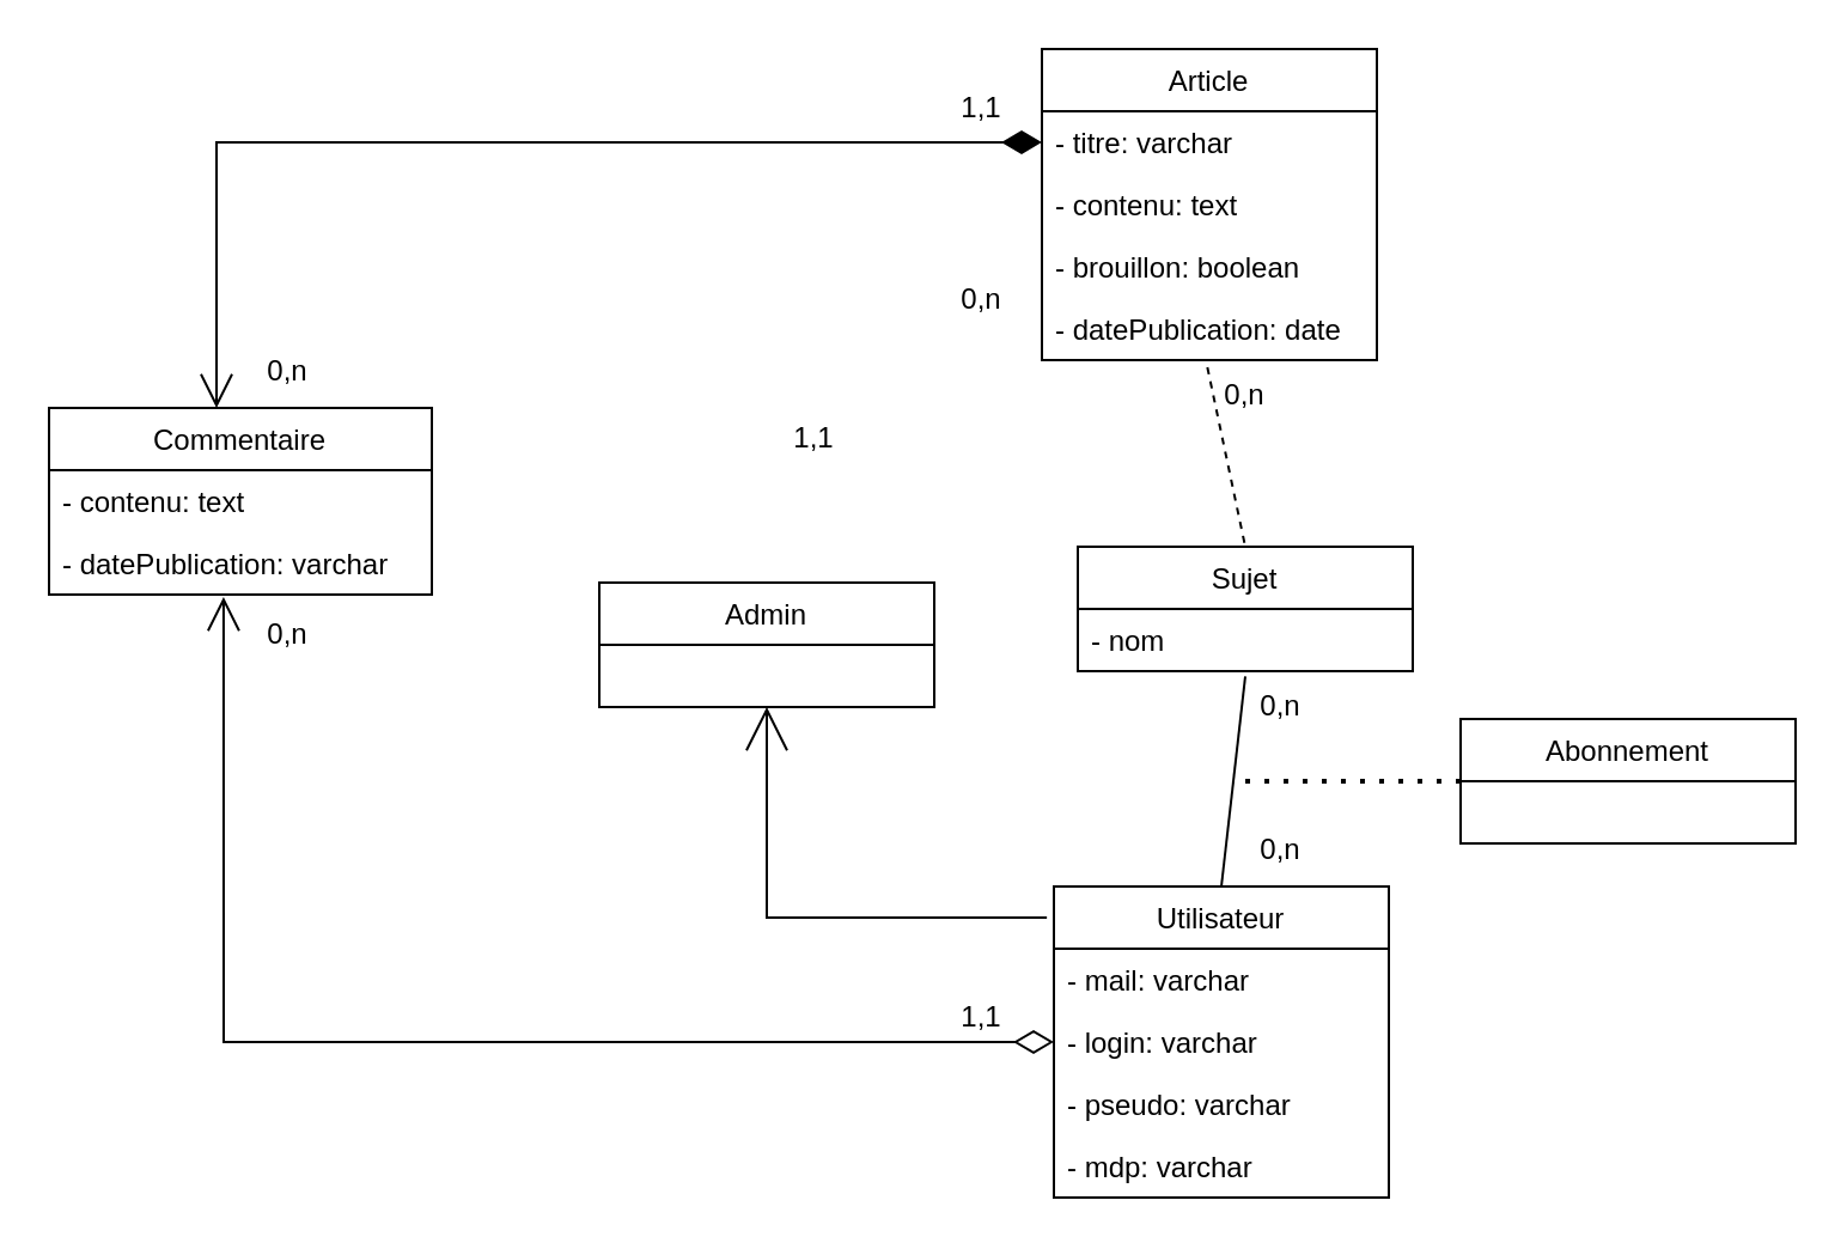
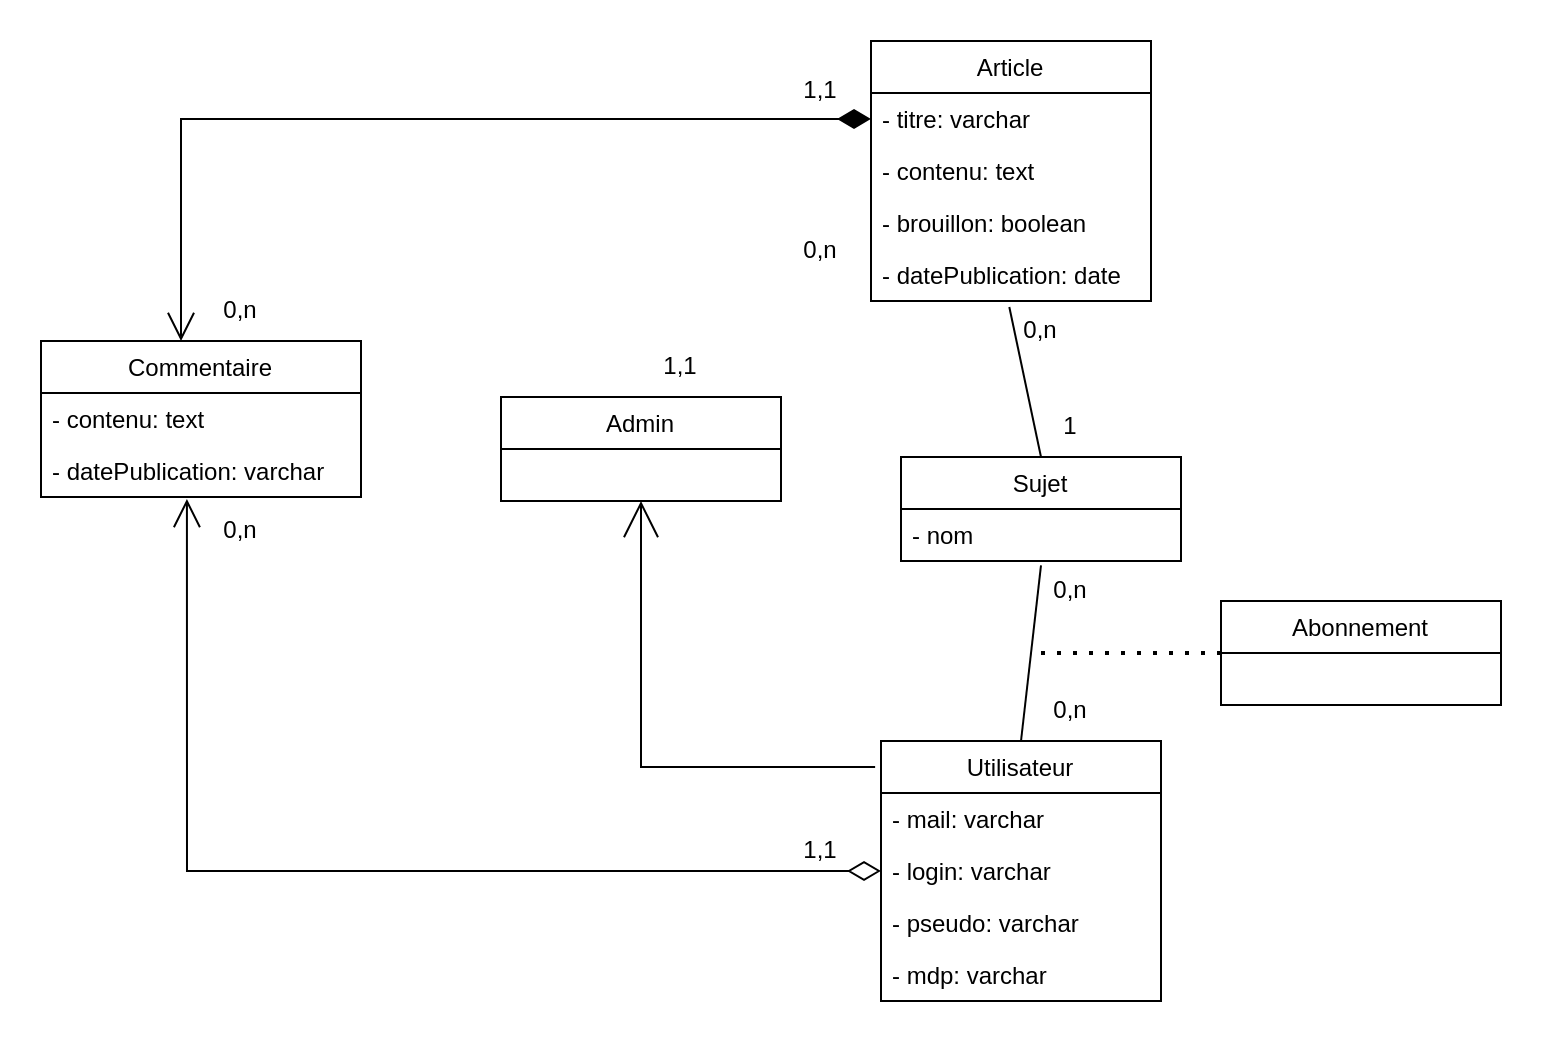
  <mxCell id="0" />
  <mxCell id="1" parent="0" />
  <mxCell id="2" value="Utilisateur" style="swimlane;fontStyle=0;childLayout=stackLayout;horizontal=1;startSize=26;fillColor=none;horizontalStack=0;resizeParent=1;resizeParentMax=0;resizeLast=0;collapsible=1;marginBottom=0;" vertex="1" parent="1"><mxGeometry x="440" y="370" width="140" height="130" as="geometry" /></mxCell>
  <mxCell id="3" value="- mail: varchar" style="text;strokeColor=none;fillColor=none;align=left;verticalAlign=top;spacingLeft=4;spacingRight=4;overflow=hidden;rotatable=0;points=[[0,0.5],[1,0.5]];portConstraint=eastwest;" vertex="1" parent="2"><mxGeometry y="26" width="140" height="26" as="geometry" /></mxCell>
  <mxCell id="4" value="- login: varchar" style="text;strokeColor=none;fillColor=none;align=left;verticalAlign=top;spacingLeft=4;spacingRight=4;overflow=hidden;rotatable=0;points=[[0,0.5],[1,0.5]];portConstraint=eastwest;" vertex="1" parent="2"><mxGeometry y="52" width="140" height="26" as="geometry" /></mxCell>
  <mxCell id="5" value="- pseudo: varchar" style="text;strokeColor=none;fillColor=none;align=left;verticalAlign=top;spacingLeft=4;spacingRight=4;overflow=hidden;rotatable=0;points=[[0,0.5],[1,0.5]];portConstraint=eastwest;" vertex="1" parent="2"><mxGeometry y="78" width="140" height="26" as="geometry" /></mxCell>
  <mxCell id="6" value="- mdp: varchar" style="text;strokeColor=none;fillColor=none;align=left;verticalAlign=top;spacingLeft=4;spacingRight=4;overflow=hidden;rotatable=0;points=[[0,0.5],[1,0.5]];portConstraint=eastwest;" vertex="1" parent="2"><mxGeometry y="104" width="140" height="26" as="geometry" /></mxCell>
  <mxCell id="7" value="Article" style="swimlane;fontStyle=0;childLayout=stackLayout;horizontal=1;startSize=26;fillColor=none;horizontalStack=0;resizeParent=1;resizeParentMax=0;resizeLast=0;collapsible=1;marginBottom=0;" vertex="1" parent="1"><mxGeometry x="435" y="20" width="140" height="130" as="geometry" /></mxCell>
  <mxCell id="8" value="- titre: varchar" style="text;strokeColor=none;fillColor=none;align=left;verticalAlign=top;spacingLeft=4;spacingRight=4;overflow=hidden;rotatable=0;points=[[0,0.5],[1,0.5]];portConstraint=eastwest;" vertex="1" parent="7"><mxGeometry y="26" width="140" height="26" as="geometry" /></mxCell>
  <mxCell id="9" value="- contenu: text" style="text;strokeColor=none;fillColor=none;align=left;verticalAlign=top;spacingLeft=4;spacingRight=4;overflow=hidden;rotatable=0;points=[[0,0.5],[1,0.5]];portConstraint=eastwest;" vertex="1" parent="7"><mxGeometry y="52" width="140" height="26" as="geometry" /></mxCell>
  <mxCell id="10" value="- brouillon: boolean" style="text;strokeColor=none;fillColor=none;align=left;verticalAlign=top;spacingLeft=4;spacingRight=4;overflow=hidden;rotatable=0;points=[[0,0.5],[1,0.5]];portConstraint=eastwest;" vertex="1" parent="7"><mxGeometry y="78" width="140" height="26" as="geometry" /></mxCell>
  <mxCell id="11" value="- datePublication: date" style="text;strokeColor=none;fillColor=none;align=left;verticalAlign=top;spacingLeft=4;spacingRight=4;overflow=hidden;rotatable=0;points=[[0,0.5],[1,0.5]];portConstraint=eastwest;" vertex="1" parent="7"><mxGeometry y="104" width="140" height="26" as="geometry" /></mxCell>
  <mxCell id="12" value="Commentaire" style="swimlane;fontStyle=0;childLayout=stackLayout;horizontal=1;startSize=26;fillColor=none;horizontalStack=0;resizeParent=1;resizeParentMax=0;resizeLast=0;collapsible=1;marginBottom=0;" vertex="1" parent="1"><mxGeometry x="20" y="170" width="160" height="78" as="geometry" /></mxCell>
  <mxCell id="13" value="- contenu: text" style="text;strokeColor=none;fillColor=none;align=left;verticalAlign=top;spacingLeft=4;spacingRight=4;overflow=hidden;rotatable=0;points=[[0,0.5],[1,0.5]];portConstraint=eastwest;" vertex="1" parent="12"><mxGeometry y="26" width="160" height="26" as="geometry" /></mxCell>
  <mxCell id="14" value="- datePublication: varchar" style="text;strokeColor=none;fillColor=none;align=left;verticalAlign=top;spacingLeft=4;spacingRight=4;overflow=hidden;rotatable=0;points=[[0,0.5],[1,0.5]];portConstraint=eastwest;" vertex="1" parent="12"><mxGeometry y="52" width="160" height="26" as="geometry" /></mxCell>
  <mxCell id="15" value="" style="endArrow=open;html=1;endSize=12;startArrow=diamondThin;startSize=14;startFill=0;edgeStyle=orthogonalEdgeStyle;align=left;verticalAlign=bottom;rounded=0;exitX=0;exitY=0.5;exitDx=0;exitDy=0;entryX=0.456;entryY=1.038;entryDx=0;entryDy=0;entryPerimeter=0;" edge="1" parent="1" source="4" target="14"><mxGeometry x="-1" y="3" relative="1" as="geometry"><mxPoint x="420" y="240" as="sourcePoint" /><mxPoint x="580" y="240" as="targetPoint" /></mxGeometry></mxCell>
  <mxCell id="16" value="1,1" style="text;html=1;strokeColor=none;fillColor=none;align=center;verticalAlign=middle;whiteSpace=wrap;rounded=0;" vertex="1" parent="1"><mxGeometry x="380" y="410" width="60" height="30" as="geometry" /></mxCell>
  <mxCell id="17" value="0,n" style="text;html=1;strokeColor=none;fillColor=none;align=center;verticalAlign=middle;whiteSpace=wrap;rounded=0;" vertex="1" parent="1"><mxGeometry x="90" y="250" width="60" height="30" as="geometry" /></mxCell>
  <mxCell id="18" value="" style="endArrow=open;html=1;endSize=12;startArrow=diamondThin;startSize=14;startFill=1;edgeStyle=orthogonalEdgeStyle;align=left;verticalAlign=bottom;rounded=0;exitX=0;exitY=0.5;exitDx=0;exitDy=0;entryX=0;entryY=1;entryDx=0;entryDy=0;" edge="1" parent="1" source="8" target="20"><mxGeometry x="-1" y="3" relative="1" as="geometry"><mxPoint x="420" y="240" as="sourcePoint" /><mxPoint x="580" y="240" as="targetPoint" /><Array as="points"><mxPoint x="90" y="59" /></Array></mxGeometry></mxCell>
  <mxCell id="19" value="1,1" style="text;html=1;strokeColor=none;fillColor=none;align=center;verticalAlign=middle;whiteSpace=wrap;rounded=0;" vertex="1" parent="1"><mxGeometry x="380" y="30" width="60" height="30" as="geometry" /></mxCell>
  <mxCell id="20" value="0,n" style="text;html=1;strokeColor=none;fillColor=none;align=center;verticalAlign=middle;whiteSpace=wrap;rounded=0;" vertex="1" parent="1"><mxGeometry x="90" y="140" width="60" height="30" as="geometry" /></mxCell>
- <mxCell id="21" value="Admin" style="swimlane;fontStyle=0;childLayout=stackLayout;horizontal=1;startSize=26;fillColor=none;horizontalStack=0;resizeParent=1;resizeParentMax=0;resizeLast=0;collapsible=1;marginBottom=0;" vertex="1" parent="1"><mxGeometry x="250" y="243" width="140" height="52" as="geometry" /></mxCell>
+ <mxCell id="21" value="Admin" style="swimlane;fontStyle=0;childLayout=stackLayout;horizontal=1;startSize=26;fillColor=none;horizontalStack=0;resizeParent=1;resizeParentMax=0;resizeLast=0;collapsible=1;marginBottom=0;" vertex="1" parent="1"><mxGeometry x="250" y="198" width="140" height="52" as="geometry" /></mxCell>
  <mxCell id="22" value="" style="endArrow=open;endSize=16;endFill=0;html=1;rounded=0;entryX=0.5;entryY=1;entryDx=0;entryDy=0;exitX=-0.021;exitY=0.1;exitDx=0;exitDy=0;exitPerimeter=0;" edge="1" parent="1" source="2" target="21"><mxGeometry width="160" relative="1" as="geometry"><mxPoint x="370" y="290" as="sourcePoint" /><mxPoint x="530" y="290" as="targetPoint" /><Array as="points"><mxPoint x="320" y="383" /></Array></mxGeometry></mxCell>
  <mxCell id="23" value="0,n" style="text;html=1;strokeColor=none;fillColor=none;align=center;verticalAlign=middle;whiteSpace=wrap;rounded=0;" vertex="1" parent="1"><mxGeometry x="380" y="110" width="60" height="30" as="geometry" /></mxCell>
  <mxCell id="24" value="1,1" style="text;html=1;strokeColor=none;fillColor=none;align=center;verticalAlign=middle;whiteSpace=wrap;rounded=0;" vertex="1" parent="1"><mxGeometry x="310" y="168" width="60" height="30" as="geometry" /></mxCell>
  <mxCell id="25" value="Sujet" style="swimlane;fontStyle=0;childLayout=stackLayout;horizontal=1;startSize=26;fillColor=none;horizontalStack=0;resizeParent=1;resizeParentMax=0;resizeLast=0;collapsible=1;marginBottom=0;" vertex="1" parent="1"><mxGeometry x="450" y="228" width="140" height="52" as="geometry" /></mxCell>
  <mxCell id="26" value="- nom" style="text;strokeColor=none;fillColor=none;align=left;verticalAlign=top;spacingLeft=4;spacingRight=4;overflow=hidden;rotatable=0;points=[[0,0.5],[1,0.5]];portConstraint=eastwest;" vertex="1" parent="25"><mxGeometry y="26" width="140" height="26" as="geometry" /></mxCell>
- <mxCell id="27" value="" style="endArrow=none;html=1;rounded=0;entryX=0.5;entryY=0;entryDx=0;entryDy=0;exitX=0.494;exitY=1.115;exitDx=0;exitDy=0;exitPerimeter=0;dashed=1;" edge="1" parent="1" source="11" target="25"><mxGeometry width="50" height="50" relative="1" as="geometry"><mxPoint x="390" y="270" as="sourcePoint" /><mxPoint x="440" y="220" as="targetPoint" /></mxGeometry></mxCell>
+ <mxCell id="27" value="" style="endArrow=none;html=1;rounded=0;entryX=0.5;entryY=0;entryDx=0;entryDy=0;exitX=0.494;exitY=1.115;exitDx=0;exitDy=0;exitPerimeter=0;" edge="1" parent="1" source="11" target="25"><mxGeometry width="50" height="50" relative="1" as="geometry"><mxPoint x="390" y="270" as="sourcePoint" /><mxPoint x="440" y="220" as="targetPoint" /></mxGeometry></mxCell>
  <mxCell id="28" value="0,n" style="text;html=1;strokeColor=none;fillColor=none;align=center;verticalAlign=middle;whiteSpace=wrap;rounded=0;" vertex="1" parent="1"><mxGeometry x="490" y="150" width="60" height="30" as="geometry" /></mxCell>
+ <mxCell id="29" value="1" style="text;html=1;strokeColor=none;fillColor=none;align=center;verticalAlign=middle;whiteSpace=wrap;rounded=0;" vertex="1" parent="1"><mxGeometry x="505" y="198" width="60" height="30" as="geometry" /></mxCell>
  <mxCell id="30" value="" style="endArrow=none;html=1;rounded=0;entryX=0.5;entryY=1.083;entryDx=0;entryDy=0;entryPerimeter=0;exitX=0.5;exitY=0;exitDx=0;exitDy=0;" edge="1" parent="1" source="2" target="26"><mxGeometry width="50" height="50" relative="1" as="geometry"><mxPoint x="390" y="270" as="sourcePoint" /><mxPoint x="440" y="220" as="targetPoint" /></mxGeometry></mxCell>
  <mxCell id="31" value="Abonnement" style="swimlane;fontStyle=0;childLayout=stackLayout;horizontal=1;startSize=26;fillColor=none;horizontalStack=0;resizeParent=1;resizeParentMax=0;resizeLast=0;collapsible=1;marginBottom=0;" vertex="1" parent="1"><mxGeometry x="610" y="300" width="140" height="52" as="geometry" /></mxCell>
  <mxCell id="32" value="" style="endArrow=none;dashed=1;html=1;dashPattern=1 3;strokeWidth=2;rounded=0;entryX=0;entryY=0.5;entryDx=0;entryDy=0;" edge="1" parent="1" target="31"><mxGeometry width="50" height="50" relative="1" as="geometry"><mxPoint x="520" y="326" as="sourcePoint" /><mxPoint x="440" y="220" as="targetPoint" /></mxGeometry></mxCell>
  <mxCell id="33" value="0,n" style="text;html=1;strokeColor=none;fillColor=none;align=center;verticalAlign=middle;whiteSpace=wrap;rounded=0;" vertex="1" parent="1"><mxGeometry x="505" y="280" width="60" height="30" as="geometry" /></mxCell>
  <mxCell id="34" value="0,n" style="text;html=1;strokeColor=none;fillColor=none;align=center;verticalAlign=middle;whiteSpace=wrap;rounded=0;" vertex="1" parent="1"><mxGeometry x="505" y="340" width="60" height="30" as="geometry" /></mxCell>
